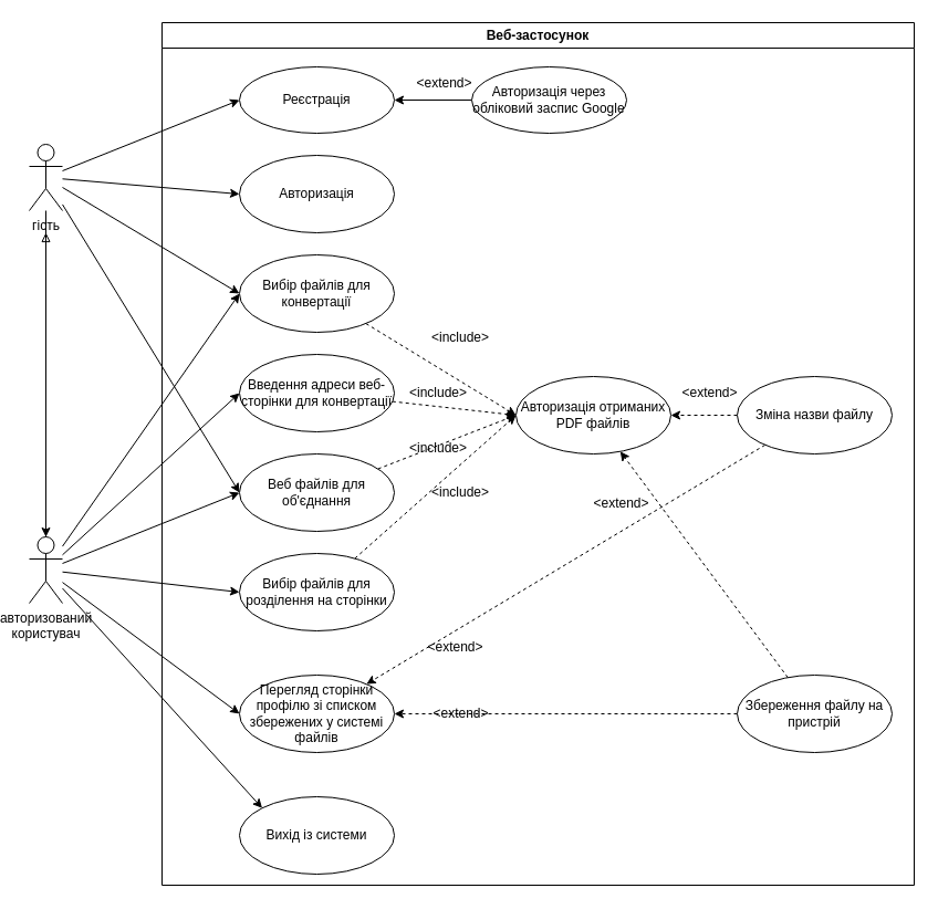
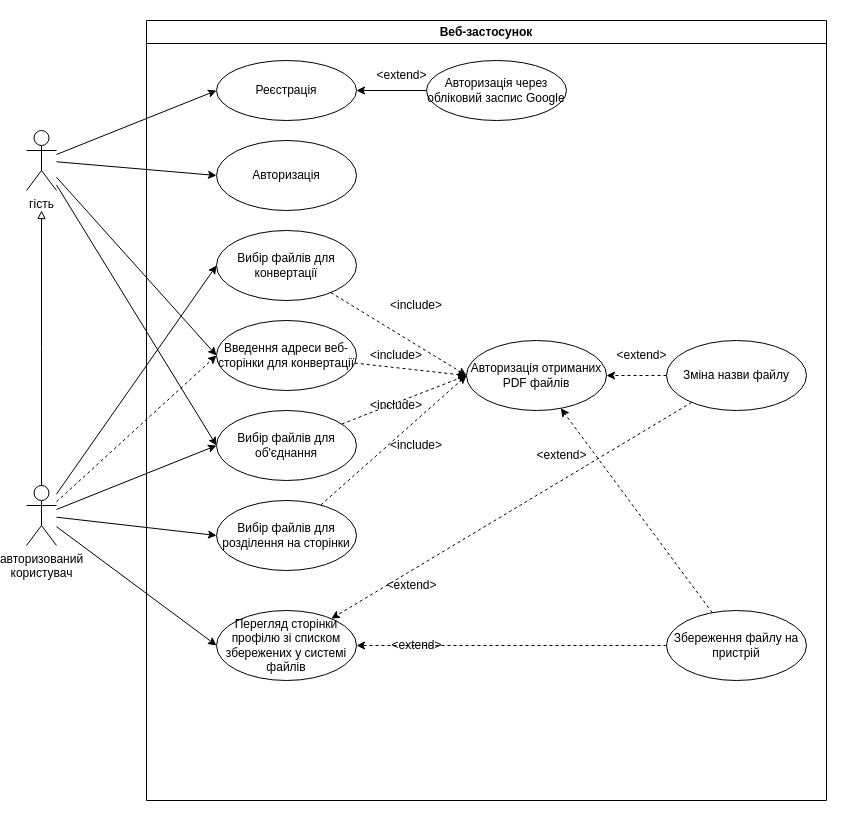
  <mxCell id="0" />
  <mxCell id="1" parent="0" />
  <mxCell id="2" value="Веб-застосунок" style="swimlane;whiteSpace=wrap;html=1;gradientColor=none;" vertex="1" parent="1"><mxGeometry x="140" y="20" width="680" height="780" as="geometry" /></mxCell>
  <mxCell id="3" value="Авторизація отриманих PDF файлів" style="ellipse;whiteSpace=wrap;html=1;" vertex="1" parent="2"><mxGeometry x="320" y="320" width="140" height="70" as="geometry" /></mxCell>
  <mxCell id="4" style="rounded=0;orthogonalLoop=1;jettySize=auto;html=1;dashed=1;entryX=1;entryY=0.5;entryDx=0;entryDy=0;" edge="1" parent="2" source="6" target="3"><mxGeometry relative="1" as="geometry" /></mxCell>
  <mxCell id="5" style="rounded=0;orthogonalLoop=1;jettySize=auto;html=1;dashed=1;" edge="1" parent="2" source="6" target="12"><mxGeometry relative="1" as="geometry" /></mxCell>
  <mxCell id="6" value="Зміна назви файлу" style="ellipse;whiteSpace=wrap;html=1;" vertex="1" parent="2"><mxGeometry x="520" y="320" width="140" height="70" as="geometry" /></mxCell>
  <mxCell id="7" style="rounded=0;orthogonalLoop=1;jettySize=auto;html=1;dashed=1;" edge="1" parent="2" source="8" target="12"><mxGeometry relative="1" as="geometry" /></mxCell>
  <mxCell id="8" value="Збереження файлу на пристрій" style="ellipse;whiteSpace=wrap;html=1;" vertex="1" parent="2"><mxGeometry x="520" y="590" width="140" height="70" as="geometry" /></mxCell>
  <mxCell id="9" style="rounded=0;orthogonalLoop=1;jettySize=auto;html=1;dashed=1;" edge="1" parent="2" source="8" target="3"><mxGeometry relative="1" as="geometry" /></mxCell>
  <mxCell id="10" value="&amp;lt;extend&amp;gt;" style="text;html=1;align=center;verticalAlign=middle;resizable=0;points=[];autosize=1;strokeColor=none;fillColor=none;fontStyle=0" vertex="1" parent="2"><mxGeometry x="460" y="320" width="70" height="30" as="geometry" /></mxCell>
  <mxCell id="11" value="&amp;lt;extend&amp;gt;" style="text;html=1;align=center;verticalAlign=middle;resizable=0;points=[];autosize=1;strokeColor=none;fillColor=none;" vertex="1" parent="2"><mxGeometry x="380" y="420" width="70" height="30" as="geometry" /></mxCell>
  <mxCell id="12" value="Перегляд сторінки профілю зі списком збережених у системі файлів" style="ellipse;whiteSpace=wrap;html=1;" vertex="1" parent="2"><mxGeometry x="70" y="590" width="140" height="70" as="geometry" /></mxCell>
  <mxCell id="13" value="&amp;lt;extend&amp;gt;" style="text;html=1;align=center;verticalAlign=middle;resizable=0;points=[];autosize=1;strokeColor=none;fillColor=none;" vertex="1" parent="2"><mxGeometry x="230" y="550" width="70" height="30" as="geometry" /></mxCell>
  <mxCell id="14" value="&amp;lt;extend&amp;gt;" style="text;html=1;align=center;verticalAlign=middle;resizable=0;points=[];autosize=1;strokeColor=none;fillColor=none;" vertex="1" parent="2"><mxGeometry x="235" y="610" width="70" height="30" as="geometry" /></mxCell>
  <mxCell id="15" value="Реєстрація" style="ellipse;whiteSpace=wrap;html=1;" vertex="1" parent="2"><mxGeometry x="70" y="40" width="140" height="60" as="geometry" /></mxCell>
  <mxCell id="16" value="Авторизація" style="ellipse;whiteSpace=wrap;html=1;" vertex="1" parent="2"><mxGeometry x="70" y="120" width="140" height="70" as="geometry" /></mxCell>
- <mxCell id="17" value="Вихід із системи" style="ellipse;whiteSpace=wrap;html=1;" vertex="1" parent="2"><mxGeometry x="70" y="700" width="140" height="70" as="geometry" /></mxCell>
  <mxCell id="18" style="rounded=0;orthogonalLoop=1;jettySize=auto;html=1;entryX=0;entryY=0.5;entryDx=0;entryDy=0;dashed=1;" edge="1" parent="2" source="19" target="3"><mxGeometry relative="1" as="geometry" /></mxCell>
  <mxCell id="19" value="Вибір файлів для конвертації" style="ellipse;whiteSpace=wrap;html=1;" vertex="1" parent="2"><mxGeometry x="70" y="210" width="140" height="70" as="geometry" /></mxCell>
  <mxCell id="20" style="rounded=0;orthogonalLoop=1;jettySize=auto;html=1;dashed=1;entryX=0;entryY=0.5;entryDx=0;entryDy=0;" edge="1" parent="2" source="21" target="3"><mxGeometry relative="1" as="geometry"><mxPoint x="420" y="330" as="targetPoint" /></mxGeometry></mxCell>
- <mxCell id="21" value="Веб файлів для об'єднання" style="ellipse;whiteSpace=wrap;html=1;" vertex="1" parent="2"><mxGeometry x="70" y="390" width="140" height="70" as="geometry" /></mxCell>
+ <mxCell id="21" value="Вибір файлів для об'єднання" style="ellipse;whiteSpace=wrap;html=1;" vertex="1" parent="2"><mxGeometry x="70" y="390" width="140" height="70" as="geometry" /></mxCell>
  <mxCell id="22" style="rounded=0;orthogonalLoop=1;jettySize=auto;html=1;entryX=0;entryY=0.5;entryDx=0;entryDy=0;dashed=1;" edge="1" parent="2" source="23" target="3"><mxGeometry relative="1" as="geometry" /></mxCell>
  <mxCell id="23" value="Вибір файлів для розділення на сторінки" style="ellipse;whiteSpace=wrap;html=1;" vertex="1" parent="2"><mxGeometry x="70" y="480" width="140" height="70" as="geometry" /></mxCell>
  <mxCell id="24" style="rounded=0;orthogonalLoop=1;jettySize=auto;html=1;dashed=1;entryX=0;entryY=0.5;entryDx=0;entryDy=0;" edge="1" parent="2" source="25" target="3"><mxGeometry relative="1" as="geometry"><mxPoint x="420" y="335" as="targetPoint" /></mxGeometry></mxCell>
  <mxCell id="25" value="Введення адреси веб-сторінки для конвертації" style="ellipse;whiteSpace=wrap;html=1;" vertex="1" parent="2"><mxGeometry x="70" y="300" width="140" height="70" as="geometry" /></mxCell>
  <mxCell id="26" style="edgeStyle=orthogonalEdgeStyle;rounded=0;orthogonalLoop=1;jettySize=auto;html=1;entryX=1;entryY=0.5;entryDx=0;entryDy=0;" edge="1" parent="2" source="27" target="15"><mxGeometry relative="1" as="geometry" /></mxCell>
  <mxCell id="27" value="Авторизація через обліковий заспис Google" style="ellipse;whiteSpace=wrap;html=1;" vertex="1" parent="2"><mxGeometry x="280" y="40" width="140" height="60" as="geometry" /></mxCell>
  <mxCell id="28" value="&amp;lt;extend&amp;gt;" style="text;html=1;align=center;verticalAlign=middle;resizable=0;points=[];autosize=1;strokeColor=none;fillColor=none;fontStyle=0" vertex="1" parent="2"><mxGeometry x="220" y="40" width="70" height="30" as="geometry" /></mxCell>
  <mxCell id="29" value="&amp;lt;include&amp;gt;" style="text;html=1;strokeColor=none;fillColor=none;align=center;verticalAlign=middle;whiteSpace=wrap;rounded=0;" vertex="1" parent="2"><mxGeometry x="240" y="270" width="60" height="30" as="geometry" /></mxCell>
  <mxCell id="30" value="&amp;lt;include&amp;gt;" style="text;html=1;strokeColor=none;fillColor=none;align=center;verticalAlign=middle;whiteSpace=wrap;rounded=0;" vertex="1" parent="2"><mxGeometry x="220" y="320" width="60" height="30" as="geometry" /></mxCell>
  <mxCell id="31" value="&amp;lt;include&amp;gt;" style="text;html=1;strokeColor=none;fillColor=none;align=center;verticalAlign=middle;whiteSpace=wrap;rounded=0;" vertex="1" parent="2"><mxGeometry x="220" y="370" width="60" height="30" as="geometry" /></mxCell>
  <mxCell id="32" value="&amp;lt;include&amp;gt;" style="text;html=1;strokeColor=none;fillColor=none;align=center;verticalAlign=middle;whiteSpace=wrap;rounded=0;" vertex="1" parent="2"><mxGeometry x="240" y="410" width="60" height="30" as="geometry" /></mxCell>
  <mxCell id="33" style="rounded=0;orthogonalLoop=1;jettySize=auto;html=1;entryX=0;entryY=0.5;entryDx=0;entryDy=0;" edge="1" parent="1" source="37" target="15"><mxGeometry relative="1" as="geometry" /></mxCell>
  <mxCell id="34" style="rounded=0;orthogonalLoop=1;jettySize=auto;html=1;entryX=0;entryY=0.5;entryDx=0;entryDy=0;" edge="1" parent="1" source="37" target="16"><mxGeometry relative="1" as="geometry" /></mxCell>
- <mxCell id="35" style="rounded=0;orthogonalLoop=1;jettySize=auto;html=1;entryX=0;entryY=0.5;entryDx=0;entryDy=0;" edge="1" parent="1" source="37" target="19"><mxGeometry relative="1" as="geometry" /></mxCell>
  <mxCell id="36" style="rounded=0;orthogonalLoop=1;jettySize=auto;html=1;entryX=0;entryY=0.5;entryDx=0;entryDy=0;" edge="1" parent="1" source="37" target="21"><mxGeometry relative="1" as="geometry" /></mxCell>
  <mxCell id="37" value="гість" style="shape=umlActor;verticalLabelPosition=bottom;verticalAlign=top;html=1;" vertex="1" parent="1"><mxGeometry x="20" y="130" width="30" height="60" as="geometry" /></mxCell>
- <mxCell id="38" style="rounded=0;orthogonalLoop=1;jettySize=auto;html=1;entryX=0;entryY=0;entryDx=0;entryDy=0;" edge="1" parent="1" source="44" target="17"><mxGeometry relative="1" as="geometry" /></mxCell>
  <mxCell id="39" style="rounded=0;orthogonalLoop=1;jettySize=auto;html=1;entryX=0;entryY=0.5;entryDx=0;entryDy=0;" edge="1" parent="1" source="44" target="12"><mxGeometry relative="1" as="geometry" /></mxCell>
  <mxCell id="40" style="rounded=0;orthogonalLoop=1;jettySize=auto;html=1;entryX=0;entryY=0.5;entryDx=0;entryDy=0;" edge="1" parent="1" source="44" target="23"><mxGeometry relative="1" as="geometry" /></mxCell>
  <mxCell id="41" style="rounded=0;orthogonalLoop=1;jettySize=auto;html=1;entryX=0;entryY=0.5;entryDx=0;entryDy=0;" edge="1" parent="1" source="44" target="21"><mxGeometry relative="1" as="geometry" /></mxCell>
- <mxCell id="42" style="rounded=0;orthogonalLoop=1;jettySize=auto;html=1;entryX=0;entryY=0.5;entryDx=0;entryDy=0;" edge="1" parent="1" source="44" target="25"><mxGeometry relative="1" as="geometry" /></mxCell>
+ <mxCell id="42" style="rounded=0;orthogonalLoop=1;jettySize=auto;html=1;entryX=0;entryY=0.5;entryDx=0;entryDy=0;dashed=1;" edge="1" parent="1" source="44" target="25"><mxGeometry relative="1" as="geometry" /></mxCell>
  <mxCell id="43" style="rounded=0;orthogonalLoop=1;jettySize=auto;html=1;entryX=0;entryY=0.5;entryDx=0;entryDy=0;" edge="1" parent="1" source="44" target="19"><mxGeometry relative="1" as="geometry" /></mxCell>
  <mxCell id="44" value="авторизований &lt;br&gt;користувач" style="shape=umlActor;verticalLabelPosition=bottom;verticalAlign=top;html=1;" vertex="1" parent="1"><mxGeometry x="20" y="485" width="30" height="60" as="geometry" /></mxCell>
  <mxCell id="45" style="edgeStyle=orthogonalEdgeStyle;rounded=0;orthogonalLoop=1;jettySize=auto;html=1;endArrow=block;endFill=0;" edge="1" parent="1" source="44"><mxGeometry relative="1" as="geometry"><mxPoint x="35" y="210" as="targetPoint" /></mxGeometry></mxCell>
- <mxCell id="46" style="rounded=0;orthogonalLoop=1;jettySize=auto;html=1;" edge="1" parent="1" source="37" target="44"><mxGeometry relative="1" as="geometry" /></mxCell>
+ <mxCell id="46" style="rounded=0;orthogonalLoop=1;jettySize=auto;html=1;entryX=0;entryY=0.5;entryDx=0;entryDy=0;" edge="1" parent="1" source="37" target="25"><mxGeometry relative="1" as="geometry" /></mxCell>
